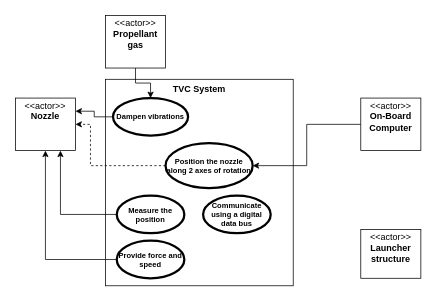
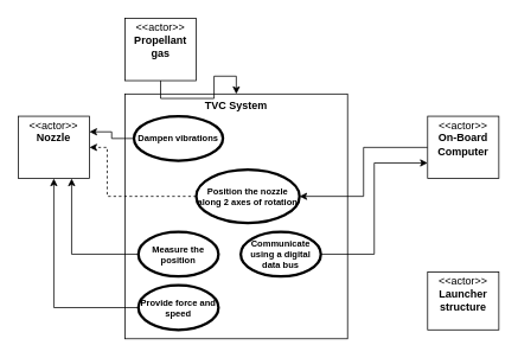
  <mxCell id="0" />
  <mxCell id="1" parent="0" />
  <mxCell id="2" value="&lt;p style=&quot;margin:0px;margin-top:4px;text-align:center;&quot;&gt;&amp;lt;&amp;lt;actor&amp;gt;&amp;gt;&lt;br&gt;&lt;b&gt;Nozzle&lt;/b&gt;&lt;/p&gt;" style="shape=rect;html=1;overflow=fill;html=1;whiteSpace=wrap;align=center;" vertex="1" parent="1"><mxGeometry x="20" y="130" width="80" height="70" as="geometry" /></mxCell>
  <mxCell id="3" value="&lt;p style=&quot;margin:0px;margin-top:4px;text-align:center;&quot;&gt;&amp;lt;&amp;lt;actor&amp;gt;&amp;gt;&lt;br&gt;&lt;b&gt;Launcher structure&lt;/b&gt;&lt;/p&gt;" style="shape=rect;html=1;overflow=fill;html=1;whiteSpace=wrap;align=center;" vertex="1" parent="1"><mxGeometry x="480" y="305" width="80" height="65" as="geometry" /></mxCell>
  <mxCell id="4" value="TVC System" style="shape=rect;html=1;verticalAlign=top;fontStyle=1;whiteSpace=wrap;align=center;" vertex="1" parent="1"><mxGeometry x="140" y="105" width="250" height="275" as="geometry" /></mxCell>
  <mxCell id="5" style="edgeStyle=orthogonalEdgeStyle;rounded=0;orthogonalLoop=1;jettySize=auto;html=1;exitX=0;exitY=0.5;exitDx=0;exitDy=0;entryX=1;entryY=0.5;entryDx=0;entryDy=0;" edge="1" parent="1" source="6" target="10"><mxGeometry relative="1" as="geometry" /></mxCell>
  <mxCell id="6" value="&lt;p style=&quot;margin:0px;margin-top:4px;text-align:center;&quot;&gt;&amp;lt;&amp;lt;actor&amp;gt;&amp;gt;&lt;br&gt;&lt;b&gt;On-Board Computer&lt;/b&gt;&lt;/p&gt;" style="shape=rect;html=1;overflow=fill;html=1;whiteSpace=wrap;align=center;" vertex="1" parent="1"><mxGeometry x="480" y="130" width="80" height="70" as="geometry" /></mxCell>
- <mxCell id="7" style="edgeStyle=orthogonalEdgeStyle;rounded=0;orthogonalLoop=1;jettySize=auto;html=1;exitX=0.5;exitY=1;exitDx=0;exitDy=0;" edge="1" parent="1" source="8" target="12"><mxGeometry relative="1" as="geometry" /></mxCell>
+ <mxCell id="7" style="edgeStyle=orthogonalEdgeStyle;rounded=0;orthogonalLoop=1;jettySize=auto;html=1;exitX=0.5;exitY=1;exitDx=0;exitDy=0;" edge="1" parent="1" source="8" target="4"><mxGeometry relative="1" as="geometry" /></mxCell>
  <mxCell id="8" value="&lt;p style=&quot;margin:0px;margin-top:4px;text-align:center;&quot;&gt;&amp;lt;&amp;lt;actor&amp;gt;&amp;gt;&lt;br&gt;&lt;b&gt;Propellant gas&lt;/b&gt;&lt;/p&gt;" style="shape=rect;html=1;overflow=fill;html=1;whiteSpace=wrap;align=center;" vertex="1" parent="1"><mxGeometry x="140" y="20" width="80" height="70" as="geometry" /></mxCell>
  <mxCell id="9" style="edgeStyle=orthogonalEdgeStyle;rounded=0;orthogonalLoop=1;jettySize=auto;html=1;exitX=0;exitY=0.5;exitDx=0;exitDy=0;entryX=1;entryY=0.5;entryDx=0;entryDy=0;dashed=1;" edge="1" parent="1" source="10" target="2"><mxGeometry relative="1" as="geometry"><Array as="points"><mxPoint x="120" y="220" /><mxPoint x="120" y="165" /></Array></mxGeometry></mxCell>
  <mxCell id="10" value="Position the nozzle along 2 axes of rotation" style="shape=ellipse;html=1;strokeWidth=3;fontStyle=1;whiteSpace=wrap;align=center;perimeter=ellipsePerimeter;fontSize=10;" vertex="1" parent="1"><mxGeometry x="220" y="190" width="116" height="60" as="geometry" /></mxCell>
  <mxCell id="11" style="edgeStyle=orthogonalEdgeStyle;rounded=0;orthogonalLoop=1;jettySize=auto;html=1;exitX=0;exitY=0.5;exitDx=0;exitDy=0;entryX=1;entryY=0.25;entryDx=0;entryDy=0;" edge="1" parent="1" source="12" target="2"><mxGeometry relative="1" as="geometry" /></mxCell>
  <mxCell id="12" value="Dampen vibrations" style="shape=ellipse;html=1;strokeWidth=3;fontStyle=1;whiteSpace=wrap;align=center;perimeter=ellipsePerimeter;fontSize=10;" vertex="1" parent="1"><mxGeometry x="150" y="130" width="100" height="50" as="geometry" /></mxCell>
  <mxCell id="13" style="edgeStyle=orthogonalEdgeStyle;rounded=0;orthogonalLoop=1;jettySize=auto;html=1;exitX=0;exitY=0.5;exitDx=0;exitDy=0;entryX=0.75;entryY=1;entryDx=0;entryDy=0;" edge="1" parent="1" source="14" target="2"><mxGeometry relative="1" as="geometry" /></mxCell>
  <mxCell id="14" value="Measure the position" style="shape=ellipse;html=1;strokeWidth=3;fontStyle=1;whiteSpace=wrap;align=center;perimeter=ellipsePerimeter;fontSize=10;" vertex="1" parent="1"><mxGeometry x="155" y="260" width="90" height="50" as="geometry" /></mxCell>
  <mxCell id="15" style="edgeStyle=orthogonalEdgeStyle;rounded=0;orthogonalLoop=1;jettySize=auto;html=1;exitX=0;exitY=0.5;exitDx=0;exitDy=0;entryX=0.5;entryY=1;entryDx=0;entryDy=0;" edge="1" parent="1" source="16" target="2"><mxGeometry relative="1" as="geometry" /></mxCell>
  <mxCell id="16" value="Provide force and speed" style="shape=ellipse;html=1;strokeWidth=3;fontStyle=1;whiteSpace=wrap;align=center;perimeter=ellipsePerimeter;fontSize=10;" vertex="1" parent="1"><mxGeometry x="155" y="320" width="90" height="50" as="geometry" /></mxCell>
+ <mxCell id="17" style="edgeStyle=orthogonalEdgeStyle;rounded=0;orthogonalLoop=1;jettySize=auto;html=1;exitX=1;exitY=0.5;exitDx=0;exitDy=0;entryX=0;entryY=0.75;entryDx=0;entryDy=0;" edge="1" parent="1" source="18" target="6"><mxGeometry relative="1" as="geometry" /></mxCell>
  <mxCell id="18" value="Communicate using a digital data bus" style="shape=ellipse;html=1;strokeWidth=3;fontStyle=1;whiteSpace=wrap;align=center;perimeter=ellipsePerimeter;fontSize=10;" vertex="1" parent="1"><mxGeometry x="270" y="260" width="90" height="50" as="geometry" /></mxCell>
